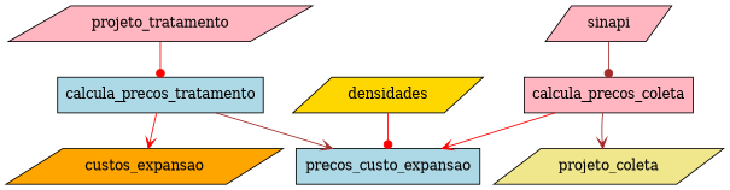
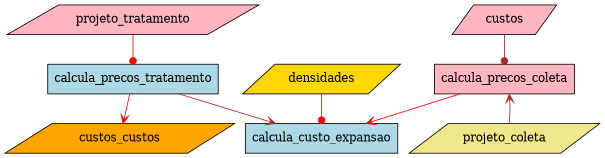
  digraph {
    fontname="Segoe UI"
    node [fillcolor=lightpink shape=parallelogram style=filled]
    edge [arrowhead=vee color=red]
    calcula_precos_coleta [shape=box]
-   sinapi
-   calcula_custo_expansao [fillcolor=lightblue shape=box label=precos_custo_expansao]
+   sinapi [label=custos]
+   calcula_custo_expansao [fillcolor=lightblue shape=box]
    projeto_coleta [fillcolor=khaki]
    calcula_precos_tratamento [fillcolor=lightblue shape=box]
    projeto_tratamento
-   custos_expansao [fillcolor=orange]
+   custos_expansao [fillcolor=orange label=custos_custos]
    densidades [fillcolor=gold]
    calcula_precos_coleta -> calcula_custo_expansao
    sinapi -> calcula_precos_coleta [arrowhead=dot color=brown]
-   calcula_precos_coleta -> projeto_coleta [color=brown]
+   projeto_coleta -> calcula_precos_coleta [color=brown]
    calcula_precos_tratamento -> calcula_custo_expansao [color=brown]
    calcula_precos_tratamento -> custos_expansao
    projeto_tratamento -> calcula_precos_tratamento [arrowhead=dot]
    densidades -> calcula_custo_expansao [arrowhead=dot]
  }
